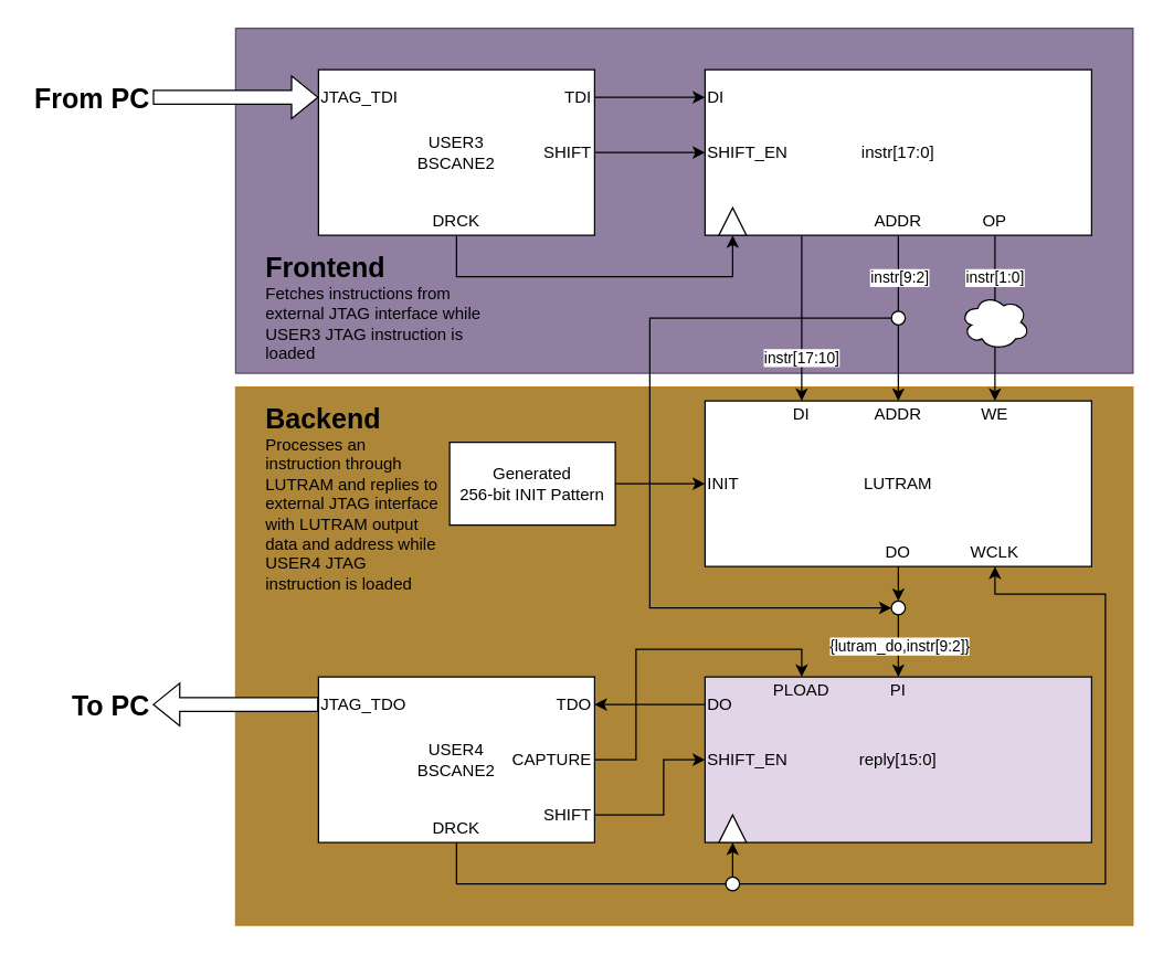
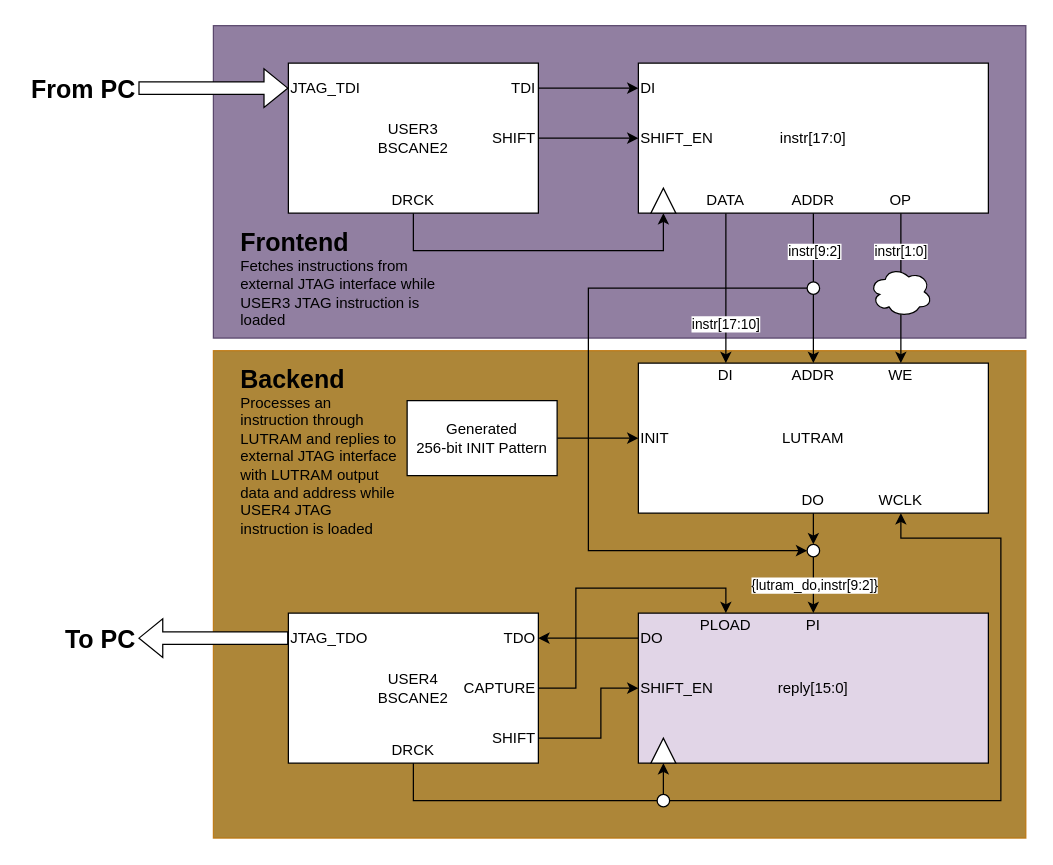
  <mxCell id="0" />
  <mxCell id="1" parent="0" />
  <mxCell id="2" value="" style="rounded=0;whiteSpace=wrap;html=1;fillColor=#996807;fontColor=#000000;strokeColor=#BD7000;opacity=80;movable=1;resizable=1;rotatable=1;deletable=1;editable=1;locked=0;connectable=1;" parent="1" vertex="1"><mxGeometry x="170" y="280" width="650" height="390" as="geometry" /></mxCell>
  <mxCell id="3" value="" style="rounded=0;whiteSpace=wrap;html=1;fillColor=#76608a;fontColor=#ffffff;strokeColor=#432D57;opacity=80;movable=0;resizable=0;rotatable=0;deletable=0;editable=0;locked=1;connectable=0;" parent="1" vertex="1"><mxGeometry x="170" y="20" width="650" height="250" as="geometry" /></mxCell>
  <mxCell id="4" style="edgeStyle=orthogonalEdgeStyle;rounded=0;orthogonalLoop=1;jettySize=auto;html=1;exitX=1;exitY=0.5;exitDx=0;exitDy=0;entryX=0;entryY=0.5;entryDx=0;entryDy=0;" parent="1" source="62" target="54" edge="1"><mxGeometry relative="1" as="geometry" /></mxCell>
  <mxCell id="5" style="edgeStyle=orthogonalEdgeStyle;rounded=0;orthogonalLoop=1;jettySize=auto;html=1;exitX=0.5;exitY=1;exitDx=0;exitDy=0;entryX=0;entryY=0.5;entryDx=0;entryDy=0;" parent="1" source="63" target="55" edge="1"><mxGeometry relative="1" as="geometry"><Array as="points"><mxPoint x="330" y="200" /><mxPoint x="530" y="200" /></Array></mxGeometry></mxCell>
  <mxCell id="6" style="edgeStyle=orthogonalEdgeStyle;rounded=0;orthogonalLoop=1;jettySize=auto;html=1;exitX=0.25;exitY=1;exitDx=0;exitDy=0;entryX=0.25;entryY=0;entryDx=0;entryDy=0;" parent="1" source="52" target="12" edge="1"><mxGeometry relative="1" as="geometry" /></mxCell>
  <mxCell id="7" value="instr[17:10]" style="edgeLabel;html=1;align=center;verticalAlign=middle;resizable=0;points=[];" parent="6" vertex="1" connectable="0"><mxGeometry x="0.467" y="-1" relative="1" as="geometry"><mxPoint as="offset" /></mxGeometry></mxCell>
  <mxCell id="8" style="edgeStyle=orthogonalEdgeStyle;rounded=0;orthogonalLoop=1;jettySize=auto;html=1;exitX=0.5;exitY=1;exitDx=0;exitDy=0;entryX=0.5;entryY=0;entryDx=0;entryDy=0;" parent="1" source="52" target="13" edge="1"><mxGeometry relative="1" as="geometry" /></mxCell>
  <mxCell id="9" value="instr[9:2]" style="edgeLabel;html=1;align=center;verticalAlign=middle;resizable=0;points=[];" parent="8" vertex="1" connectable="0"><mxGeometry x="-0.503" y="1" relative="1" as="geometry"><mxPoint x="-1" as="offset" /></mxGeometry></mxCell>
  <mxCell id="10" style="edgeStyle=orthogonalEdgeStyle;rounded=0;orthogonalLoop=1;jettySize=auto;html=1;exitX=1;exitY=0.5;exitDx=0;exitDy=0;entryX=0;entryY=0.5;entryDx=0;entryDy=0;" parent="1" source="61" target="53" edge="1"><mxGeometry relative="1" as="geometry" /></mxCell>
  <mxCell id="11" value="" style="group" parent="1" vertex="1" connectable="0"><mxGeometry x="510" y="290" width="280" height="120" as="geometry" /></mxCell>
  <mxCell id="12" value="LUTRAM" style="rounded=0;whiteSpace=wrap;html=1;" parent="11" vertex="1"><mxGeometry width="280" height="120" as="geometry" /></mxCell>
  <mxCell id="13" value="ADDR" style="text;html=1;align=center;verticalAlign=middle;whiteSpace=wrap;rounded=0;" parent="11" vertex="1"><mxGeometry x="115" width="50" height="20" as="geometry" /></mxCell>
  <mxCell id="14" value="DI" style="text;html=1;align=center;verticalAlign=middle;whiteSpace=wrap;rounded=0;" parent="11" vertex="1"><mxGeometry x="45" width="50" height="20" as="geometry" /></mxCell>
  <mxCell id="15" value="WE" style="text;html=1;align=center;verticalAlign=middle;whiteSpace=wrap;rounded=0;" parent="11" vertex="1"><mxGeometry x="185" width="50" height="20" as="geometry" /></mxCell>
  <mxCell id="16" value="DO" style="text;html=1;align=center;verticalAlign=middle;whiteSpace=wrap;rounded=0;" parent="11" vertex="1"><mxGeometry x="115" y="100" width="50" height="20" as="geometry" /></mxCell>
  <mxCell id="17" value="INIT" style="text;html=1;align=left;verticalAlign=middle;whiteSpace=wrap;rounded=0;" parent="11" vertex="1"><mxGeometry y="50" width="50" height="20" as="geometry" /></mxCell>
  <mxCell id="18" value="WCLK" style="text;html=1;align=center;verticalAlign=middle;whiteSpace=wrap;rounded=0;" parent="11" vertex="1"><mxGeometry x="185" y="100" width="50" height="20" as="geometry" /></mxCell>
  <mxCell id="19" style="edgeStyle=orthogonalEdgeStyle;rounded=0;orthogonalLoop=1;jettySize=auto;html=1;exitX=0;exitY=0.5;exitDx=0;exitDy=0;entryX=1;entryY=0.5;entryDx=0;entryDy=0;" parent="1" source="30" target="22" edge="1"><mxGeometry relative="1" as="geometry" /></mxCell>
  <mxCell id="20" value="" style="group" parent="1" vertex="1" connectable="0"><mxGeometry x="230" y="490" width="200" height="120" as="geometry" /></mxCell>
  <mxCell id="21" value="&lt;div&gt;USER4&lt;/div&gt;BSCANE2" style="rounded=0;whiteSpace=wrap;html=1;" parent="20" vertex="1"><mxGeometry width="200" height="120" as="geometry" /></mxCell>
  <mxCell id="22" value="TDO" style="text;html=1;align=right;verticalAlign=middle;whiteSpace=wrap;rounded=0;" parent="20" vertex="1"><mxGeometry x="150" y="10" width="50" height="20" as="geometry" /></mxCell>
  <mxCell id="23" value="SHIFT" style="text;html=1;align=right;verticalAlign=middle;whiteSpace=wrap;rounded=0;" parent="20" vertex="1"><mxGeometry x="150" y="90" width="50" height="20" as="geometry" /></mxCell>
  <mxCell id="24" value="DRCK" style="text;html=1;align=center;verticalAlign=middle;whiteSpace=wrap;rounded=0;" parent="20" vertex="1"><mxGeometry x="75" y="100" width="50" height="20" as="geometry" /></mxCell>
  <mxCell id="25" value="JTAG_TDO" style="text;html=1;align=left;verticalAlign=middle;whiteSpace=wrap;rounded=0;" parent="20" vertex="1"><mxGeometry y="10" width="50" height="20" as="geometry" /></mxCell>
  <mxCell id="26" value="CAPTURE" style="text;html=1;align=right;verticalAlign=middle;whiteSpace=wrap;rounded=0;" parent="20" vertex="1"><mxGeometry x="140" y="50" width="60" height="20" as="geometry" /></mxCell>
  <mxCell id="27" value="" style="group" parent="1" vertex="1" connectable="0"><mxGeometry x="510" y="490" width="280" height="120" as="geometry" /></mxCell>
  <mxCell id="28" value="" style="group" parent="27" vertex="1" connectable="0"><mxGeometry width="280" height="120" as="geometry" /></mxCell>
  <mxCell id="29" value="reply[15:0]" style="rounded=0;whiteSpace=wrap;html=1;fillColor=#e1d5e7;" parent="28" vertex="1"><mxGeometry width="280" height="120" as="geometry" /></mxCell>
  <mxCell id="30" value="DO" style="text;html=1;align=left;verticalAlign=middle;whiteSpace=wrap;rounded=0;" parent="28" vertex="1"><mxGeometry y="10" width="50" height="20" as="geometry" /></mxCell>
  <mxCell id="31" value="SHIFT_EN" style="text;html=1;align=left;verticalAlign=middle;whiteSpace=wrap;rounded=0;" parent="28" vertex="1"><mxGeometry y="50" width="50" height="20" as="geometry" /></mxCell>
  <mxCell id="32" value="" style="triangle;whiteSpace=wrap;html=1;rotation=-90;" parent="28" vertex="1"><mxGeometry x="10" y="100" width="20" height="20" as="geometry" /></mxCell>
  <mxCell id="33" value="PI" style="text;html=1;align=center;verticalAlign=middle;whiteSpace=wrap;rounded=0;" parent="28" vertex="1"><mxGeometry x="115" width="50" height="20" as="geometry" /></mxCell>
  <mxCell id="34" value="PLOAD" style="text;html=1;align=center;verticalAlign=middle;whiteSpace=wrap;rounded=0;" parent="27" vertex="1"><mxGeometry x="45" width="50" height="20" as="geometry" /></mxCell>
  <mxCell id="35" style="edgeStyle=orthogonalEdgeStyle;rounded=0;orthogonalLoop=1;jettySize=auto;html=1;exitX=1;exitY=0.5;exitDx=0;exitDy=0;entryX=0;entryY=0.5;entryDx=0;entryDy=0;" parent="1" source="23" target="31" edge="1"><mxGeometry relative="1" as="geometry"><Array as="points"><mxPoint x="480" y="590" /><mxPoint x="480" y="550" /></Array></mxGeometry></mxCell>
  <mxCell id="36" value="" style="endArrow=classic;html=1;rounded=0;entryX=0.5;entryY=0;entryDx=0;entryDy=0;exitX=0.5;exitY=1;exitDx=0;exitDy=0;" parent="1" source="42" target="33" edge="1"><mxGeometry width="50" height="50" relative="1" as="geometry"><mxPoint x="650" y="480" as="sourcePoint" /><mxPoint x="520" y="430" as="targetPoint" /></mxGeometry></mxCell>
  <mxCell id="37" value="{lutram_do,instr[9:2]}" style="edgeLabel;html=1;align=center;verticalAlign=middle;resizable=0;points=[];labelBackgroundColor=default;" parent="36" vertex="1" connectable="0"><mxGeometry x="-0.006" relative="1" as="geometry"><mxPoint as="offset" /></mxGeometry></mxCell>
  <mxCell id="38" style="edgeStyle=orthogonalEdgeStyle;rounded=0;orthogonalLoop=1;jettySize=auto;html=1;exitX=0;exitY=0.5;exitDx=0;exitDy=0;entryX=0;entryY=0.5;entryDx=0;entryDy=0;" parent="1" source="39" target="42" edge="1"><mxGeometry relative="1" as="geometry"><mxPoint x="645" y="200" as="sourcePoint" /><Array as="points"><mxPoint x="470" y="230" /><mxPoint x="470" y="440" /></Array></mxGeometry></mxCell>
  <mxCell id="39" value="" style="ellipse;whiteSpace=wrap;html=1;aspect=fixed;" parent="1" vertex="1"><mxGeometry x="645" y="225" width="10" height="10" as="geometry" /></mxCell>
  <mxCell id="40" style="edgeStyle=orthogonalEdgeStyle;rounded=0;orthogonalLoop=1;jettySize=auto;html=1;exitX=1;exitY=0.5;exitDx=0;exitDy=0;entryX=0.5;entryY=0;entryDx=0;entryDy=0;" parent="1" source="26" target="34" edge="1"><mxGeometry relative="1" as="geometry"><Array as="points"><mxPoint x="460" y="550" /><mxPoint x="460" y="470" /><mxPoint x="580" y="470" /></Array></mxGeometry></mxCell>
  <mxCell id="41" style="edgeStyle=orthogonalEdgeStyle;rounded=0;orthogonalLoop=1;jettySize=auto;html=1;exitX=0.5;exitY=1;exitDx=0;exitDy=0;entryX=0;entryY=0.5;entryDx=0;entryDy=0;" parent="1" source="24" target="32" edge="1"><mxGeometry relative="1" as="geometry"><Array as="points"><mxPoint x="330" y="640" /><mxPoint x="530" y="640" /></Array></mxGeometry></mxCell>
  <mxCell id="42" value="" style="ellipse;whiteSpace=wrap;html=1;aspect=fixed;" parent="1" vertex="1"><mxGeometry x="645" y="435" width="10" height="10" as="geometry" /></mxCell>
  <mxCell id="43" style="edgeStyle=orthogonalEdgeStyle;rounded=0;orthogonalLoop=1;jettySize=auto;html=1;exitX=0.5;exitY=1;exitDx=0;exitDy=0;entryX=0.5;entryY=0;entryDx=0;entryDy=0;" parent="1" source="16" target="42" edge="1"><mxGeometry relative="1" as="geometry" /></mxCell>
  <mxCell id="44" style="edgeStyle=orthogonalEdgeStyle;rounded=0;orthogonalLoop=1;jettySize=auto;html=1;exitX=0.75;exitY=1;exitDx=0;exitDy=0;entryX=0.5;entryY=0;entryDx=0;entryDy=0;" parent="1" source="52" target="15" edge="1"><mxGeometry relative="1" as="geometry"><mxPoint x="720" y="250" as="sourcePoint" /></mxGeometry></mxCell>
  <mxCell id="45" value="instr[1:0]" style="edgeLabel;html=1;align=center;verticalAlign=middle;resizable=0;points=[];" parent="44" vertex="1" connectable="0"><mxGeometry x="-0.508" y="-1" relative="1" as="geometry"><mxPoint as="offset" /></mxGeometry></mxCell>
  <mxCell id="46" value="" style="endArrow=classic;html=1;rounded=0;entryX=0;entryY=0.5;entryDx=0;entryDy=0;shape=flexArrow;fillColor=default;exitX=1;exitY=0.5;exitDx=0;exitDy=0;" parent="1" source="67" target="64" edge="1"><mxGeometry width="50" height="50" relative="1" as="geometry"><mxPoint x="130" y="70" as="sourcePoint" /><mxPoint x="430" y="350" as="targetPoint" /></mxGeometry></mxCell>
  <mxCell id="47" value="Frontend&lt;div style=&quot;font-size: 12px;&quot;&gt;&lt;span style=&quot;font-weight: normal;&quot;&gt;Fetches instructions from external JTAG interface while USER3 JTAG instruction is loaded&lt;/span&gt;&lt;/div&gt;" style="text;html=1;align=left;verticalAlign=middle;whiteSpace=wrap;rounded=0;fontStyle=1;fontSize=20;" parent="1" vertex="1"><mxGeometry x="190" y="183" width="160" height="77" as="geometry" /></mxCell>
  <mxCell id="48" value="Backend&lt;div style=&quot;font-size: 12px;&quot;&gt;&lt;span style=&quot;font-weight: normal;&quot;&gt;Processes an instruction through LUTRAM and replies to external JTAG interface with LUTRAM output data and address while USER4 JTAG instruction is loaded&lt;/span&gt;&lt;/div&gt;" style="text;html=1;align=left;verticalAlign=middle;whiteSpace=wrap;rounded=0;fontStyle=1;fontSize=20;" parent="1" vertex="1"><mxGeometry x="190" y="290" width="130" height="140" as="geometry" /></mxCell>
  <mxCell id="49" value="" style="ellipse;shape=cloud;whiteSpace=wrap;html=1;" parent="1" vertex="1"><mxGeometry x="695" y="213" width="50" height="40" as="geometry" /></mxCell>
  <mxCell id="50" value="" style="group" parent="1" vertex="1" connectable="0"><mxGeometry x="510" y="50" width="280" height="120" as="geometry" /></mxCell>
  <mxCell id="51" value="" style="group" parent="50" vertex="1" connectable="0"><mxGeometry width="280" height="120" as="geometry" /></mxCell>
  <mxCell id="52" value="instr[17:0]" style="rounded=0;whiteSpace=wrap;html=1;" parent="51" vertex="1"><mxGeometry width="280" height="120" as="geometry" /></mxCell>
  <mxCell id="53" value="DI" style="text;html=1;align=left;verticalAlign=middle;whiteSpace=wrap;rounded=0;" parent="51" vertex="1"><mxGeometry y="10" width="50" height="20" as="geometry" /></mxCell>
  <mxCell id="54" value="SHIFT_EN" style="text;html=1;align=left;verticalAlign=middle;whiteSpace=wrap;rounded=0;" parent="51" vertex="1"><mxGeometry y="50" width="50" height="20" as="geometry" /></mxCell>
  <mxCell id="55" value="" style="triangle;whiteSpace=wrap;html=1;rotation=-90;" parent="51" vertex="1"><mxGeometry x="10" y="100" width="20" height="20" as="geometry" /></mxCell>
+ <mxCell id="56" value="DATA" style="text;html=1;align=center;verticalAlign=middle;whiteSpace=wrap;rounded=0;" parent="51" vertex="1"><mxGeometry x="45" y="100" width="50" height="20" as="geometry" /></mxCell>
  <mxCell id="57" value="ADDR" style="text;html=1;align=center;verticalAlign=middle;whiteSpace=wrap;rounded=0;" parent="51" vertex="1"><mxGeometry x="115" y="100" width="50" height="20" as="geometry" /></mxCell>
  <mxCell id="58" value="OP" style="text;html=1;align=center;verticalAlign=middle;whiteSpace=wrap;rounded=0;" parent="50" vertex="1"><mxGeometry x="185" y="100" width="50" height="20" as="geometry" /></mxCell>
  <mxCell id="59" value="" style="group" parent="1" vertex="1" connectable="0"><mxGeometry x="230" y="50" width="200" height="120" as="geometry" /></mxCell>
  <mxCell id="60" value="&lt;div&gt;USER3&lt;/div&gt;BSCANE2" style="rounded=0;whiteSpace=wrap;html=1;" parent="59" vertex="1"><mxGeometry width="200" height="120" as="geometry" /></mxCell>
  <mxCell id="61" value="TDI" style="text;html=1;align=right;verticalAlign=middle;whiteSpace=wrap;rounded=0;" parent="59" vertex="1"><mxGeometry x="150" y="10" width="50" height="20" as="geometry" /></mxCell>
  <mxCell id="62" value="SHIFT" style="text;html=1;align=right;verticalAlign=middle;whiteSpace=wrap;rounded=0;" parent="59" vertex="1"><mxGeometry x="150" y="50" width="50" height="20" as="geometry" /></mxCell>
  <mxCell id="63" value="DRCK" style="text;html=1;align=center;verticalAlign=middle;whiteSpace=wrap;rounded=0;" parent="59" vertex="1"><mxGeometry x="75" y="100" width="50" height="20" as="geometry" /></mxCell>
  <mxCell id="64" value="JTAG_TDI" style="text;html=1;align=left;verticalAlign=middle;whiteSpace=wrap;rounded=0;" parent="59" vertex="1"><mxGeometry y="10" width="50" height="20" as="geometry" /></mxCell>
  <mxCell id="65" style="edgeStyle=orthogonalEdgeStyle;rounded=0;orthogonalLoop=1;jettySize=auto;html=1;exitX=1;exitY=0.5;exitDx=0;exitDy=0;entryX=0;entryY=0.5;entryDx=0;entryDy=0;" parent="1" source="66" target="17" edge="1"><mxGeometry relative="1" as="geometry" /></mxCell>
  <mxCell id="66" value="&lt;div&gt;Generated&lt;/div&gt;256-bit INIT Pattern" style="whiteSpace=wrap;html=1;rounded=0;" parent="1" vertex="1"><mxGeometry x="325" y="320" width="120" height="60" as="geometry" /></mxCell>
  <mxCell id="67" value="&lt;font style=&quot;font-size: 20px;&quot;&gt;&lt;b&gt;From PC&lt;/b&gt;&lt;/font&gt;" style="text;html=1;align=right;verticalAlign=middle;whiteSpace=wrap;rounded=0;labelBackgroundColor=default;" parent="1" vertex="1"><mxGeometry x="20" y="50" width="90" height="40" as="geometry" /></mxCell>
  <mxCell id="68" value="&lt;font style=&quot;font-size: 20px;&quot;&gt;&lt;b&gt;To PC&lt;/b&gt;&lt;/font&gt;" style="text;html=1;align=right;verticalAlign=middle;whiteSpace=wrap;rounded=0;labelBackgroundColor=default;" parent="1" vertex="1"><mxGeometry x="40" y="490" width="70" height="40" as="geometry" /></mxCell>
  <mxCell id="69" style="edgeStyle=orthogonalEdgeStyle;rounded=0;orthogonalLoop=1;jettySize=auto;html=1;exitX=0;exitY=0.5;exitDx=0;exitDy=0;shape=flexArrow;fillColor=default;entryX=1;entryY=0.5;entryDx=0;entryDy=0;" parent="1" source="25" target="68" edge="1"><mxGeometry relative="1" as="geometry"><mxPoint x="120" y="510" as="targetPoint" /></mxGeometry></mxCell>
  <mxCell id="70" style="edgeStyle=orthogonalEdgeStyle;rounded=0;orthogonalLoop=1;jettySize=auto;html=1;exitX=1;exitY=0.5;exitDx=0;exitDy=0;entryX=0.5;entryY=1;entryDx=0;entryDy=0;" parent="1" source="71" target="18" edge="1"><mxGeometry relative="1" as="geometry"><Array as="points"><mxPoint x="800" y="640" /><mxPoint x="800" y="430" /><mxPoint x="720" y="430" /></Array></mxGeometry></mxCell>
  <mxCell id="71" value="" style="ellipse;whiteSpace=wrap;html=1;aspect=fixed;" parent="1" vertex="1"><mxGeometry x="525" y="635" width="10" height="10" as="geometry" /></mxCell>
